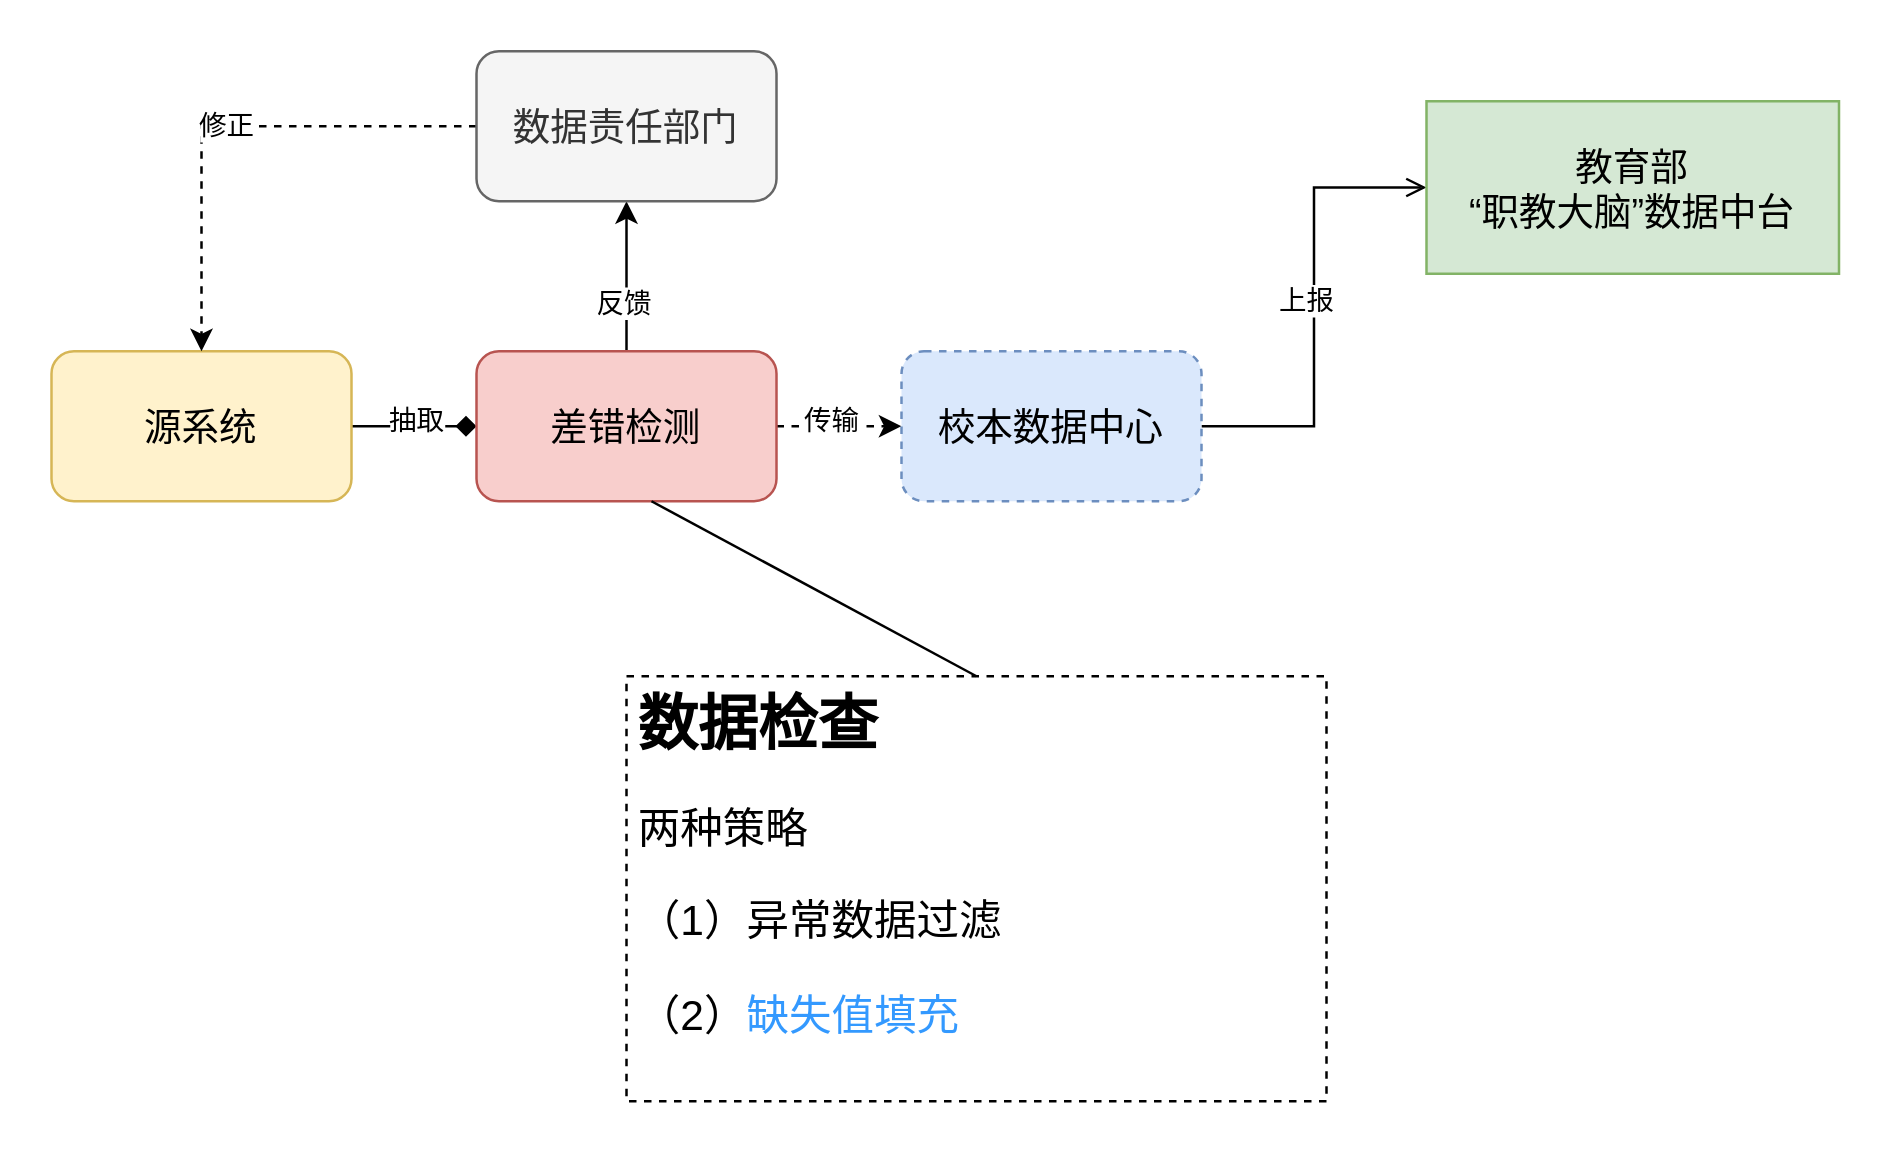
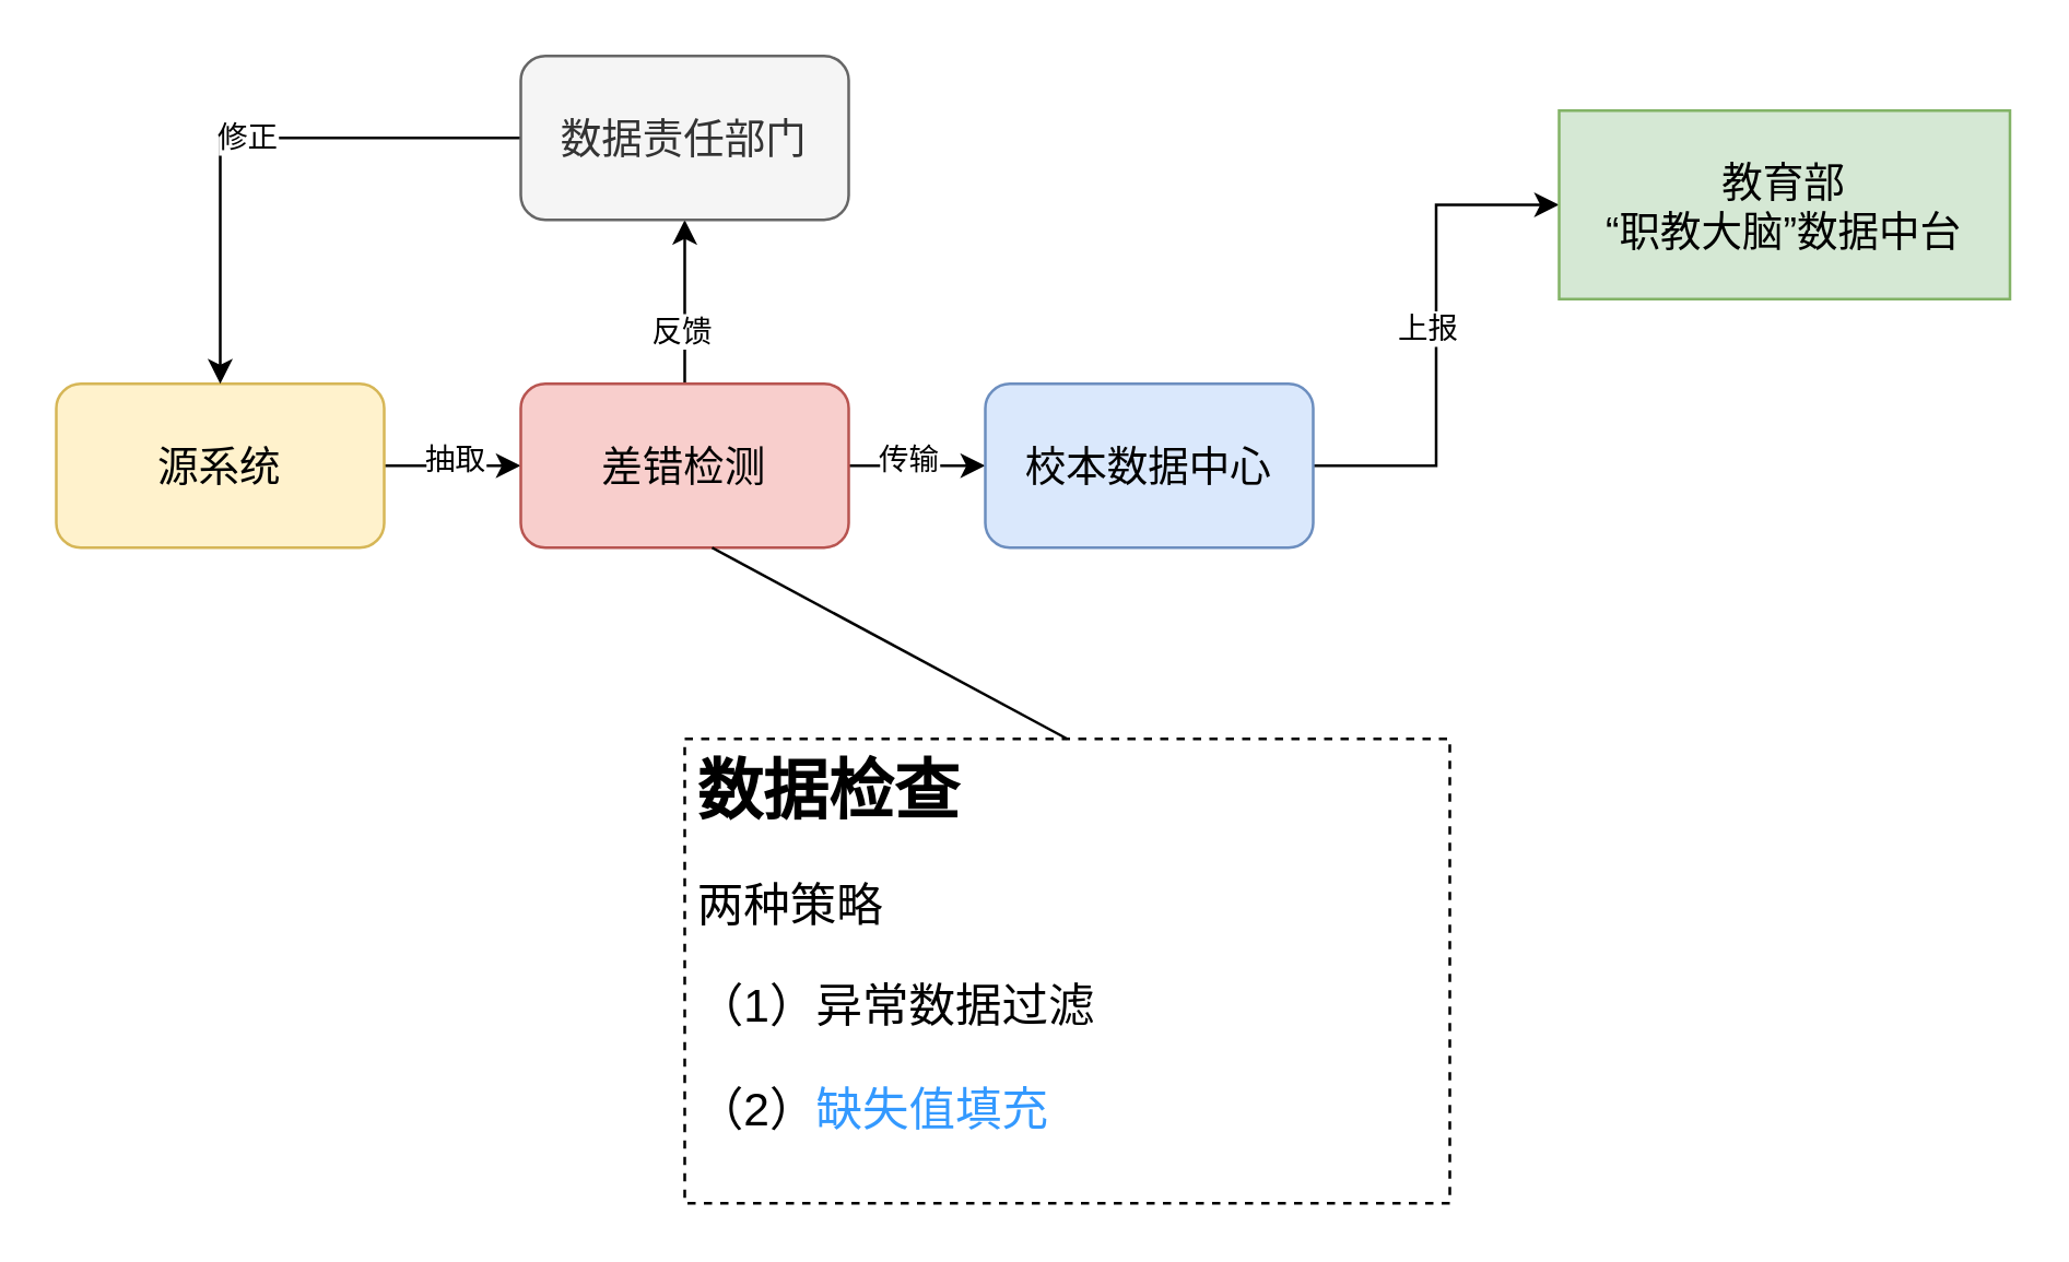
  <mxCell id="0" />
  <mxCell id="1" parent="0" />
- <mxCell id="2" value="" style="edgeStyle=orthogonalEdgeStyle;rounded=0;orthogonalLoop=1;jettySize=auto;html=1;fontSize=15;endArrow=diamond;" edge="1" parent="1" source="4" target="9"><mxGeometry relative="1" as="geometry" /></mxCell>
+ <mxCell id="2" value="" style="edgeStyle=orthogonalEdgeStyle;rounded=0;orthogonalLoop=1;jettySize=auto;html=1;fontSize=15;" edge="1" parent="1" source="4" target="9"><mxGeometry relative="1" as="geometry" /></mxCell>
  <mxCell id="3" value="抽取" style="edgeLabel;html=1;align=center;verticalAlign=middle;resizable=0;points=[];" vertex="1" connectable="0" parent="2"><mxGeometry y="3" relative="1" as="geometry"><mxPoint as="offset" /></mxGeometry></mxCell>
  <mxCell id="4" value="源系统" style="rounded=1;whiteSpace=wrap;html=1;fontSize=15;fillColor=#fff2cc;strokeColor=#d6b656;" vertex="1" parent="1"><mxGeometry x="20" y="140" width="120" height="60" as="geometry" /></mxCell>
- <mxCell id="5" value="" style="edgeStyle=orthogonalEdgeStyle;rounded=0;orthogonalLoop=1;jettySize=auto;html=1;fontSize=15;dashed=1;" edge="1" parent="1" source="9" target="12"><mxGeometry relative="1" as="geometry" /></mxCell>
+ <mxCell id="5" value="" style="edgeStyle=orthogonalEdgeStyle;rounded=0;orthogonalLoop=1;jettySize=auto;html=1;fontSize=15;" edge="1" parent="1" source="9" target="12"><mxGeometry relative="1" as="geometry" /></mxCell>
  <mxCell id="6" value="传输" style="edgeLabel;html=1;align=center;verticalAlign=middle;resizable=0;points=[];" vertex="1" connectable="0" parent="5"><mxGeometry x="-0.16" y="-4" relative="1" as="geometry"><mxPoint y="-7" as="offset" /></mxGeometry></mxCell>
  <mxCell id="7" style="edgeStyle=orthogonalEdgeStyle;rounded=0;orthogonalLoop=1;jettySize=auto;html=1;exitX=0.5;exitY=0;exitDx=0;exitDy=0;entryX=0.5;entryY=1;entryDx=0;entryDy=0;" edge="1" parent="1" source="9" target="15"><mxGeometry relative="1" as="geometry" /></mxCell>
  <mxCell id="8" value="反馈" style="edgeLabel;html=1;align=center;verticalAlign=middle;resizable=0;points=[];" vertex="1" connectable="0" parent="7"><mxGeometry x="-0.333" y="2" relative="1" as="geometry"><mxPoint as="offset" /></mxGeometry></mxCell>
  <mxCell id="9" value="差错检测" style="rounded=1;whiteSpace=wrap;html=1;fontSize=15;fillColor=#f8cecc;strokeColor=#b85450;" vertex="1" parent="1"><mxGeometry x="190" y="140" width="120" height="60" as="geometry" /></mxCell>
- <mxCell id="10" style="edgeStyle=orthogonalEdgeStyle;rounded=0;orthogonalLoop=1;jettySize=auto;html=1;exitX=1;exitY=0.5;exitDx=0;exitDy=0;entryX=0;entryY=0.5;entryDx=0;entryDy=0;endArrow=open;" edge="1" parent="1" source="12" target="13"><mxGeometry relative="1" as="geometry" /></mxCell>
+ <mxCell id="10" style="edgeStyle=orthogonalEdgeStyle;rounded=0;orthogonalLoop=1;jettySize=auto;html=1;exitX=1;exitY=0.5;exitDx=0;exitDy=0;entryX=0;entryY=0.5;entryDx=0;entryDy=0;" edge="1" parent="1" source="12" target="13"><mxGeometry relative="1" as="geometry" /></mxCell>
  <mxCell id="11" value="上报" style="edgeLabel;html=1;align=center;verticalAlign=middle;resizable=0;points=[];" vertex="1" connectable="0" parent="10"><mxGeometry x="0.038" y="4" relative="1" as="geometry"><mxPoint as="offset" /></mxGeometry></mxCell>
- <mxCell id="12" value="校本数据中心" style="rounded=1;whiteSpace=wrap;html=1;fontSize=15;fillColor=#dae8fc;strokeColor=#6c8ebf;dashed=1;" vertex="1" parent="1"><mxGeometry x="360" y="140" width="120" height="60" as="geometry" /></mxCell>
+ <mxCell id="12" value="校本数据中心" style="rounded=1;whiteSpace=wrap;html=1;fontSize=15;fillColor=#dae8fc;strokeColor=#6c8ebf;" vertex="1" parent="1"><mxGeometry x="360" y="140" width="120" height="60" as="geometry" /></mxCell>
  <mxCell id="13" value="教育部&lt;br&gt;“职教大脑”数据中台" style="whiteSpace=wrap;html=1;fontSize=15;fillColor=#d5e8d4;strokeColor=#82b366;rounded=0;" vertex="1" parent="1"><mxGeometry x="570" y="40" width="165" height="69" as="geometry" /></mxCell>
- <mxCell id="14" value="修正" style="edgeStyle=orthogonalEdgeStyle;rounded=0;orthogonalLoop=1;jettySize=auto;html=1;exitX=0;exitY=0.5;exitDx=0;exitDy=0;entryX=0.5;entryY=0;entryDx=0;entryDy=0;dashed=1;" edge="1" parent="1" source="15" target="4"><mxGeometry relative="1" as="geometry" /></mxCell>
+ <mxCell id="14" value="修正" style="edgeStyle=orthogonalEdgeStyle;rounded=0;orthogonalLoop=1;jettySize=auto;html=1;exitX=0;exitY=0.5;exitDx=0;exitDy=0;entryX=0.5;entryY=0;entryDx=0;entryDy=0;" edge="1" parent="1" source="15" target="4"><mxGeometry relative="1" as="geometry" /></mxCell>
  <mxCell id="15" value="数据责任部门" style="rounded=1;whiteSpace=wrap;html=1;fontSize=15;fillColor=#f5f5f5;fontColor=#333333;strokeColor=#666666;" vertex="1" parent="1"><mxGeometry x="190" y="20" width="120" height="60" as="geometry" /></mxCell>
  <mxCell id="16" value="&lt;h1&gt;数据检查&lt;/h1&gt;&lt;p style=&quot;font-size: 17px;&quot;&gt;&lt;font style=&quot;font-size: 17px;&quot;&gt;两种策略&lt;/font&gt;&lt;/p&gt;&lt;p style=&quot;font-size: 17px;&quot;&gt;&lt;font style=&quot;font-size: 17px;&quot;&gt;（1）异常数据过滤&lt;/font&gt;&lt;/p&gt;&lt;p style=&quot;font-size: 17px;&quot;&gt;&lt;font style=&quot;font-size: 17px;&quot;&gt;（2）&lt;font color=&quot;#3399ff&quot;&gt;缺失值填充&lt;/font&gt;&lt;/font&gt;&lt;/p&gt;&lt;p style=&quot;font-size: 17px;&quot;&gt;&lt;br&gt;&lt;/p&gt;" style="text;html=1;strokeColor=default;fillColor=none;spacing=5;spacingTop=-20;whiteSpace=wrap;overflow=hidden;rounded=0;dashed=1;" vertex="1" parent="1"><mxGeometry x="250" y="270" width="280" height="170" as="geometry" /></mxCell>
  <mxCell id="17" value="" style="endArrow=none;html=1;rounded=0;exitX=0.5;exitY=0;exitDx=0;exitDy=0;" edge="1" parent="1" source="16"><mxGeometry width="50" height="50" relative="1" as="geometry"><mxPoint x="210" y="250" as="sourcePoint" /><mxPoint x="260" y="200" as="targetPoint" /></mxGeometry></mxCell>
